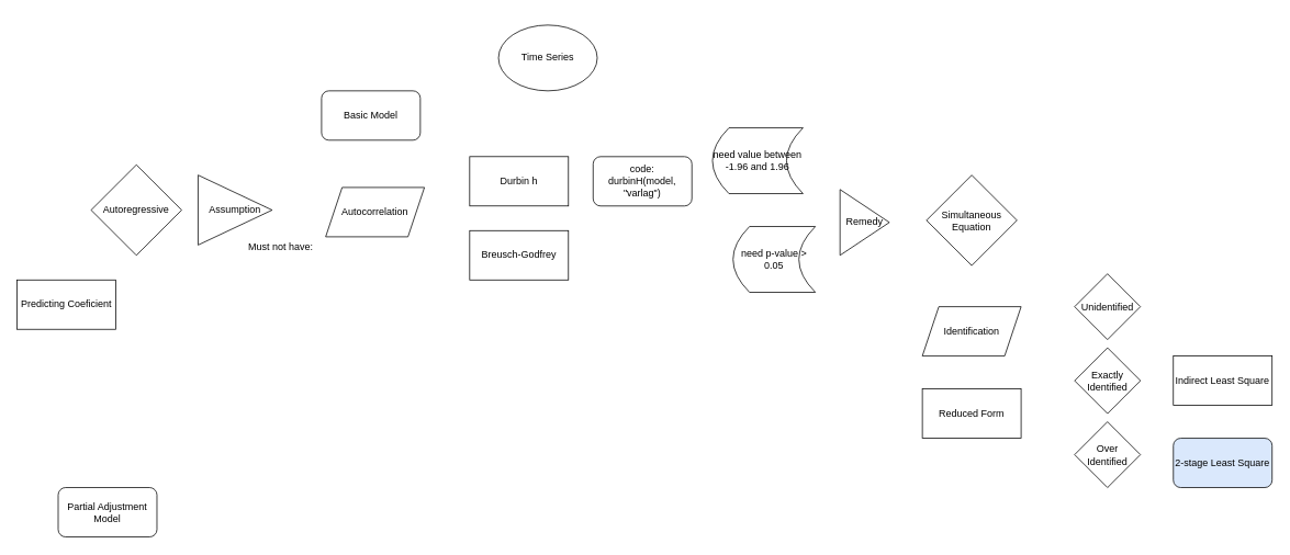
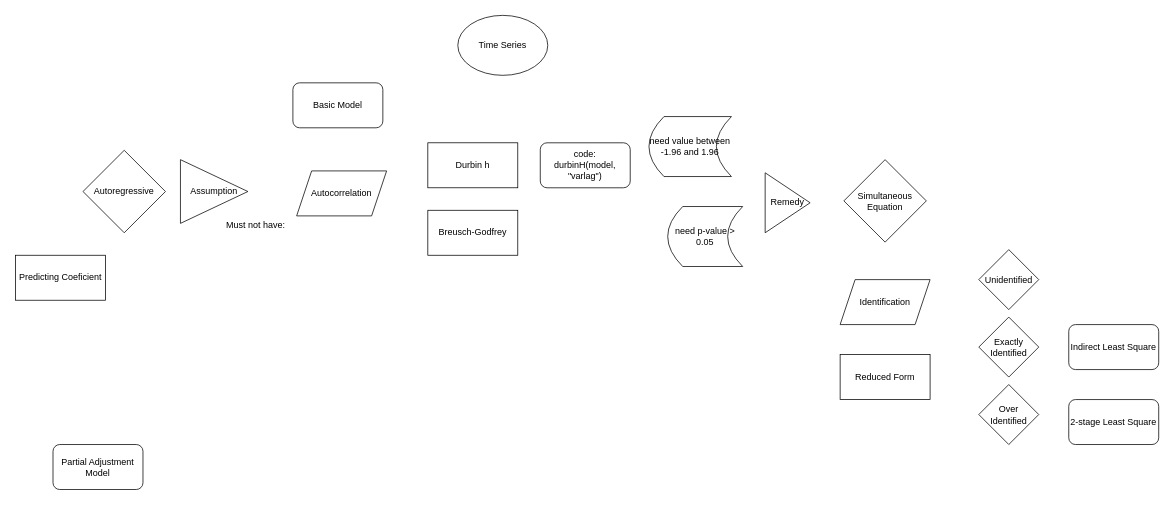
  <mxCell id="0" />
  <mxCell id="1" parent="0" />
- <mxCell id="2" value="Time Series" style="ellipse;whiteSpace=wrap;html=1;" vertex="1" parent="1"><mxGeometry x="605" y="30" width="120" height="80" as="geometry" /></mxCell>
+ <mxCell id="2" value="Time Series" style="ellipse;whiteSpace=wrap;html=1;" vertex="1" parent="1"><mxGeometry x="610" y="20" width="120" height="80" as="geometry" /></mxCell>
  <mxCell id="3" value="Basic Model" style="rounded=1;whiteSpace=wrap;html=1;" vertex="1" parent="1"><mxGeometry x="390" y="110" width="120" height="60" as="geometry" /></mxCell>
  <mxCell id="4" value="Autoregressive" style="rhombus;whiteSpace=wrap;html=1;" vertex="1" parent="1"><mxGeometry x="110" y="200" width="110" height="110" as="geometry" /></mxCell>
  <mxCell id="5" value="Simultaneous Equation" style="rhombus;whiteSpace=wrap;html=1;" vertex="1" parent="1"><mxGeometry x="1125" y="212.5" width="110" height="110" as="geometry" /></mxCell>
  <mxCell id="6" value="Identification" style="shape=parallelogram;perimeter=parallelogramPerimeter;whiteSpace=wrap;html=1;fixedSize=1;" vertex="1" parent="1"><mxGeometry x="1120" y="372.5" width="120" height="60" as="geometry" /></mxCell>
  <mxCell id="7" value="Unidentified" style="rhombus;whiteSpace=wrap;html=1;" vertex="1" parent="1"><mxGeometry x="1305" y="332.5" width="80" height="80" as="geometry" /></mxCell>
  <mxCell id="8" value="Exactly Identified" style="rhombus;whiteSpace=wrap;html=1;" vertex="1" parent="1"><mxGeometry x="1305" y="422.5" width="80" height="80" as="geometry" /></mxCell>
  <mxCell id="9" value="Over Identified" style="rhombus;whiteSpace=wrap;html=1;" vertex="1" parent="1"><mxGeometry x="1305" y="512.5" width="80" height="80" as="geometry" /></mxCell>
- <mxCell id="10" value="Indirect Least Square" style="whiteSpace=wrap;html=1;rounded=0;" vertex="1" parent="1"><mxGeometry x="1425" y="432.5" width="120" height="60" as="geometry" /></mxCell>
- <mxCell id="11" value="2-stage Least Square" style="rounded=1;whiteSpace=wrap;html=1;fillColor=#dae8fc;" vertex="1" parent="1"><mxGeometry x="1425" y="532.5" width="120" height="60" as="geometry" /></mxCell>
+ <mxCell id="10" value="Indirect Least Square" style="rounded=1;whiteSpace=wrap;html=1;" vertex="1" parent="1"><mxGeometry x="1425" y="432.5" width="120" height="60" as="geometry" /></mxCell>
+ <mxCell id="11" value="2-stage Least Square" style="rounded=1;whiteSpace=wrap;html=1;" vertex="1" parent="1"><mxGeometry x="1425" y="532.5" width="120" height="60" as="geometry" /></mxCell>
  <mxCell id="12" value="Reduced Form" style="rounded=0;whiteSpace=wrap;html=1;" vertex="1" parent="1"><mxGeometry x="1120" y="472.5" width="120" height="60" as="geometry" /></mxCell>
  <mxCell id="13" value="Assumption" style="triangle;whiteSpace=wrap;html=1;" vertex="1" parent="1"><mxGeometry x="240" y="212.5" width="90" height="85" as="geometry" /></mxCell>
  <mxCell id="14" value="Autocorrelation" style="shape=parallelogram;perimeter=parallelogramPerimeter;whiteSpace=wrap;html=1;fixedSize=1;" vertex="1" parent="1"><mxGeometry x="395" y="227.5" width="120" height="60" as="geometry" /></mxCell>
  <mxCell id="15" value="Must not have:" style="text;html=1;align=center;verticalAlign=middle;resizable=0;points=[];autosize=1;strokeColor=none;" vertex="1" parent="1"><mxGeometry x="295" y="290" width="90" height="20" as="geometry" /></mxCell>
  <mxCell id="16" value="Durbin h" style="rounded=0;whiteSpace=wrap;html=1;" vertex="1" parent="1"><mxGeometry x="570" y="190" width="120" height="60" as="geometry" /></mxCell>
  <mxCell id="17" value="Breusch-Godfrey" style="rounded=0;whiteSpace=wrap;html=1;" vertex="1" parent="1"><mxGeometry x="570" y="280" width="120" height="60" as="geometry" /></mxCell>
  <mxCell id="18" value="need value between -1.96 and 1.96" style="shape=dataStorage;whiteSpace=wrap;html=1;fixedSize=1;" vertex="1" parent="1"><mxGeometry x="865" y="155" width="110" height="80" as="geometry" /></mxCell>
  <mxCell id="19" value="need p-value &amp;gt; 0.05" style="shape=dataStorage;whiteSpace=wrap;html=1;fixedSize=1;" vertex="1" parent="1"><mxGeometry x="890" y="275" width="100" height="80" as="geometry" /></mxCell>
  <mxCell id="20" value="Remedy" style="triangle;whiteSpace=wrap;html=1;" vertex="1" parent="1"><mxGeometry x="1020" y="230" width="60" height="80" as="geometry" /></mxCell>
  <mxCell id="21" value="Predicting Coeficient" style="rounded=0;whiteSpace=wrap;html=1;" vertex="1" parent="1"><mxGeometry x="20" y="340" width="120" height="60" as="geometry" /></mxCell>
  <mxCell id="22" value="Partial Adjustment Model" style="rounded=1;whiteSpace=wrap;html=1;" vertex="1" parent="1"><mxGeometry x="70" y="592.5" width="120" height="60" as="geometry" /></mxCell>
  <mxCell id="23" value="code:&lt;br&gt;durbinH(model, &quot;varlag&quot;)" style="rounded=1;whiteSpace=wrap;html=1;" vertex="1" parent="1"><mxGeometry x="720" y="190" width="120" height="60" as="geometry" /></mxCell>
